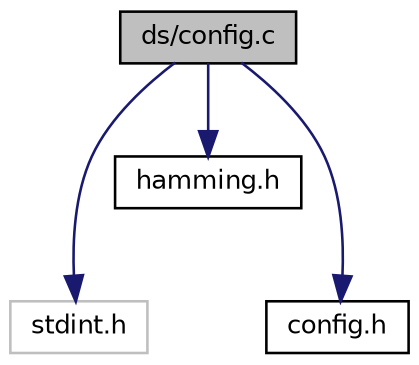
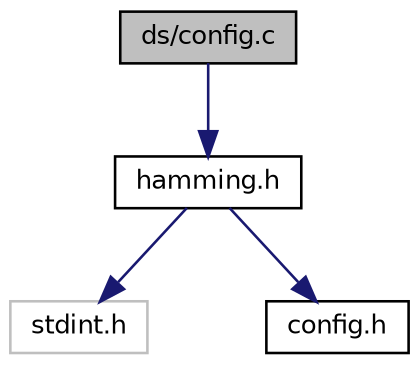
  digraph {
    node [color=black fontname=Helvetica fontsize=10 shape=record]
    edge [color=midnightblue fontname=Helvetica fontsize=10 labelfontname=Helvetica labelfontsize=10 style=solid]
    n1 [fillcolor=grey75 fontcolor=black height=0.2 label="ds/config.c" style=filled width=0.4]
    n2 [height=0.2 label="hamming.h" width=0.4]
    n3 [color=grey75 height=0.2 label="stdint.h" width=0.4]
    n4 [height=0.2 label="config.h" width=0.4]
    n1 -> n2
-   n1 -> n3
-   n1 -> n4
+   n2 -> n3
+   n2 -> n4
  }
